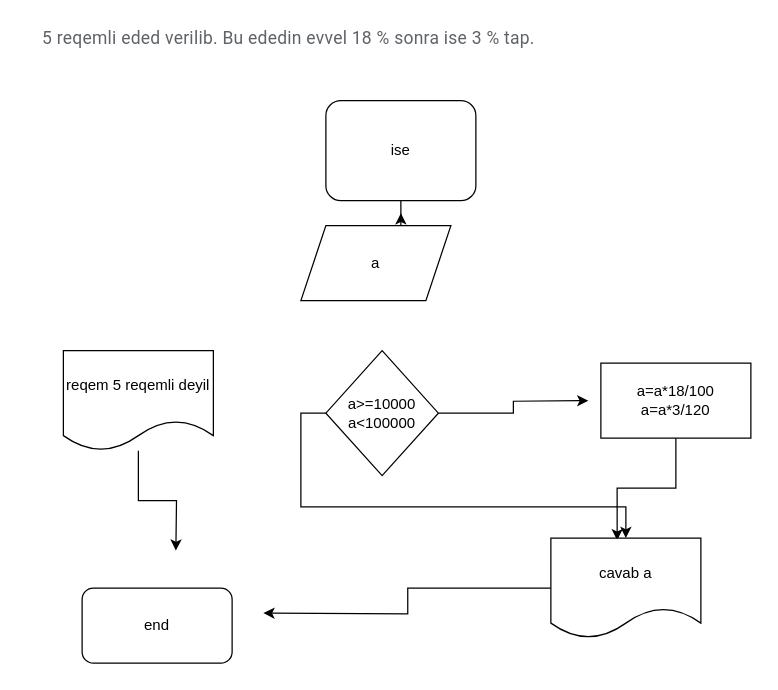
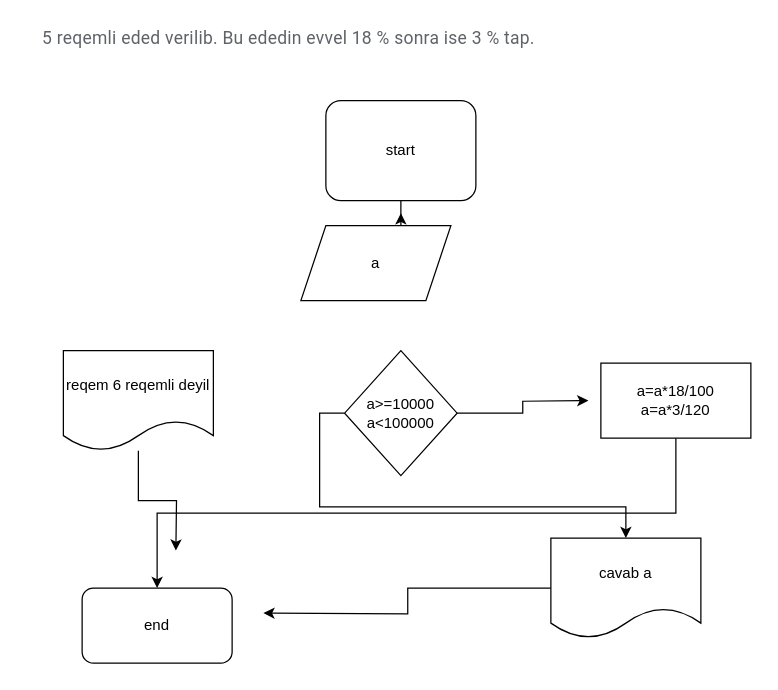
  <mxCell id="0" />
  <mxCell id="1" parent="0" />
  <mxCell id="2" value="&lt;span style=&quot;color: rgb(95 , 99 , 104) ; font-family: &amp;#34;roboto&amp;#34; , &amp;#34;robotodraft&amp;#34; , &amp;#34;helvetica&amp;#34; , &amp;#34;arial&amp;#34; , sans-serif ; font-size: 14px ; letter-spacing: 0.2px ; background-color: rgb(255 , 255 , 255)&quot;&gt;5 reqemli eded verilib. Bu ededin evvel 18 % sonra ise 3 % tap.&lt;/span&gt;" style="text;html=1;align=center;verticalAlign=middle;resizable=0;points=[];autosize=1;strokeColor=none;fillColor=none;" parent="1" vertex="1"><mxGeometry x="20" y="20" width="420" height="20" as="geometry" /></mxCell>
  <mxCell id="3" value="a" style="shape=parallelogram;perimeter=parallelogramPerimeter;whiteSpace=wrap;html=1;fixedSize=1;" parent="1" vertex="1"><mxGeometry x="240" y="180" width="120" height="60" as="geometry" /></mxCell>
  <mxCell id="4" style="edgeStyle=orthogonalEdgeStyle;rounded=0;orthogonalLoop=1;jettySize=auto;html=1;exitX=0;exitY=0.5;exitDx=0;exitDy=0;" parent="1" source="6" target="12" edge="1"><mxGeometry relative="1" as="geometry" /></mxCell>
  <mxCell id="5" style="edgeStyle=orthogonalEdgeStyle;rounded=0;orthogonalLoop=1;jettySize=auto;html=1;exitX=1;exitY=0.5;exitDx=0;exitDy=0;" parent="1" source="6" edge="1"><mxGeometry relative="1" as="geometry"><mxPoint x="470" y="320" as="targetPoint" /></mxGeometry></mxCell>
- <mxCell id="6" value="a&amp;gt;=10000&lt;br&gt;a&amp;lt;100000" style="rhombus;whiteSpace=wrap;html=1;" parent="1" vertex="1"><mxGeometry x="260" y="280" width="90" height="100" as="geometry" /></mxCell>
+ <mxCell id="6" value="a&amp;gt;=10000&lt;br&gt;a&amp;lt;100000" style="rhombus;whiteSpace=wrap;html=1;" parent="1" vertex="1"><mxGeometry x="275" y="280" width="90" height="100" as="geometry" /></mxCell>
  <mxCell id="7" style="edgeStyle=orthogonalEdgeStyle;rounded=0;orthogonalLoop=1;jettySize=auto;html=1;" parent="1" source="8" edge="1"><mxGeometry relative="1" as="geometry"><mxPoint x="140" y="440" as="targetPoint" /></mxGeometry></mxCell>
- <mxCell id="8" value="reqem 5 reqemli deyil" style="shape=document;whiteSpace=wrap;html=1;boundedLbl=1;" parent="1" vertex="1"><mxGeometry x="50" y="280" width="120" height="80" as="geometry" /></mxCell>
- <mxCell id="9" style="edgeStyle=orthogonalEdgeStyle;rounded=0;orthogonalLoop=1;jettySize=auto;html=1;exitX=0.5;exitY=1;exitDx=0;exitDy=0;entryX=0.442;entryY=0.022;entryDx=0;entryDy=0;entryPerimeter=0;" parent="1" source="10" target="12" edge="1"><mxGeometry relative="1" as="geometry" /></mxCell>
+ <mxCell id="8" value="reqem 6 reqemli deyil" style="shape=document;whiteSpace=wrap;html=1;boundedLbl=1;" parent="1" vertex="1"><mxGeometry x="50" y="280" width="120" height="80" as="geometry" /></mxCell>
+ <mxCell id="9" style="edgeStyle=orthogonalEdgeStyle;rounded=0;orthogonalLoop=1;jettySize=auto;html=1;exitX=0.5;exitY=1;exitDx=0;exitDy=0;" parent="1" source="10" target="15" edge="1"><mxGeometry relative="1" as="geometry" /></mxCell>
  <mxCell id="10" value="a=a*18/100&lt;br&gt;a=a*3/120" style="rounded=0;whiteSpace=wrap;html=1;" parent="1" vertex="1"><mxGeometry x="480" y="290" width="120" height="60" as="geometry" /></mxCell>
  <mxCell id="11" style="edgeStyle=orthogonalEdgeStyle;rounded=0;orthogonalLoop=1;jettySize=auto;html=1;entryX=1;entryY=0.5;entryDx=0;entryDy=0;" parent="1" source="12" edge="1"><mxGeometry relative="1" as="geometry"><mxPoint x="210" y="490" as="targetPoint" /></mxGeometry></mxCell>
  <mxCell id="12" value="cavab a" style="shape=document;whiteSpace=wrap;html=1;boundedLbl=1;" parent="1" vertex="1"><mxGeometry x="440" y="430" width="120" height="80" as="geometry" /></mxCell>
  <mxCell id="13" style="edgeStyle=orthogonalEdgeStyle;rounded=0;orthogonalLoop=1;jettySize=auto;html=1;" edge="1" parent="1" source="14"><mxGeometry relative="1" as="geometry"><mxPoint x="320" y="170" as="targetPoint" /></mxGeometry></mxCell>
- <mxCell id="14" value="ise" style="rounded=1;whiteSpace=wrap;html=1;" vertex="1" parent="1"><mxGeometry x="260" y="80" width="120" height="80" as="geometry" /></mxCell>
+ <mxCell id="14" value="start" style="rounded=1;whiteSpace=wrap;html=1;" vertex="1" parent="1"><mxGeometry x="260" y="80" width="120" height="80" as="geometry" /></mxCell>
  <mxCell id="15" value="end" style="rounded=1;whiteSpace=wrap;html=1;" vertex="1" parent="1"><mxGeometry x="65" y="470" width="120" height="60" as="geometry" /></mxCell>
